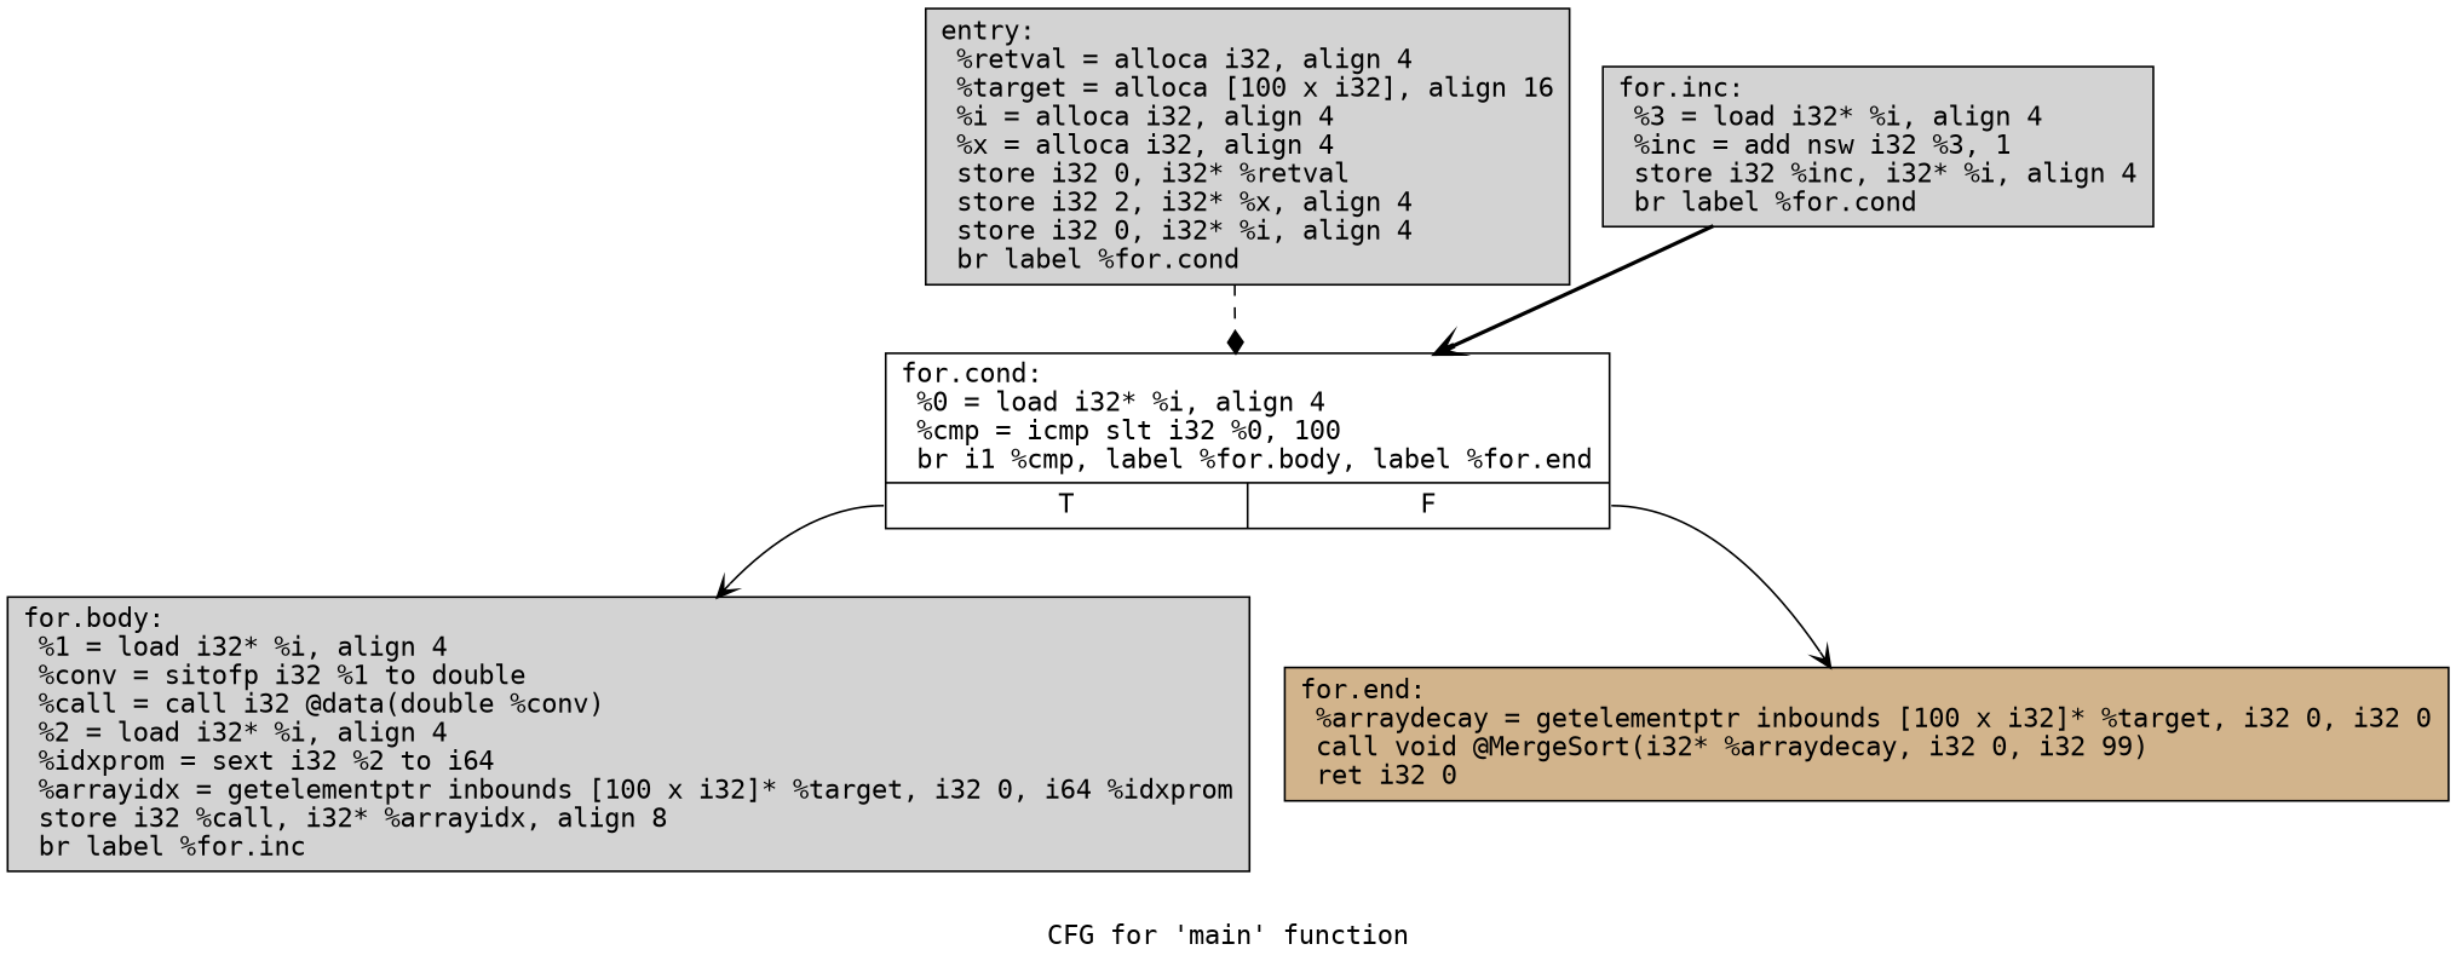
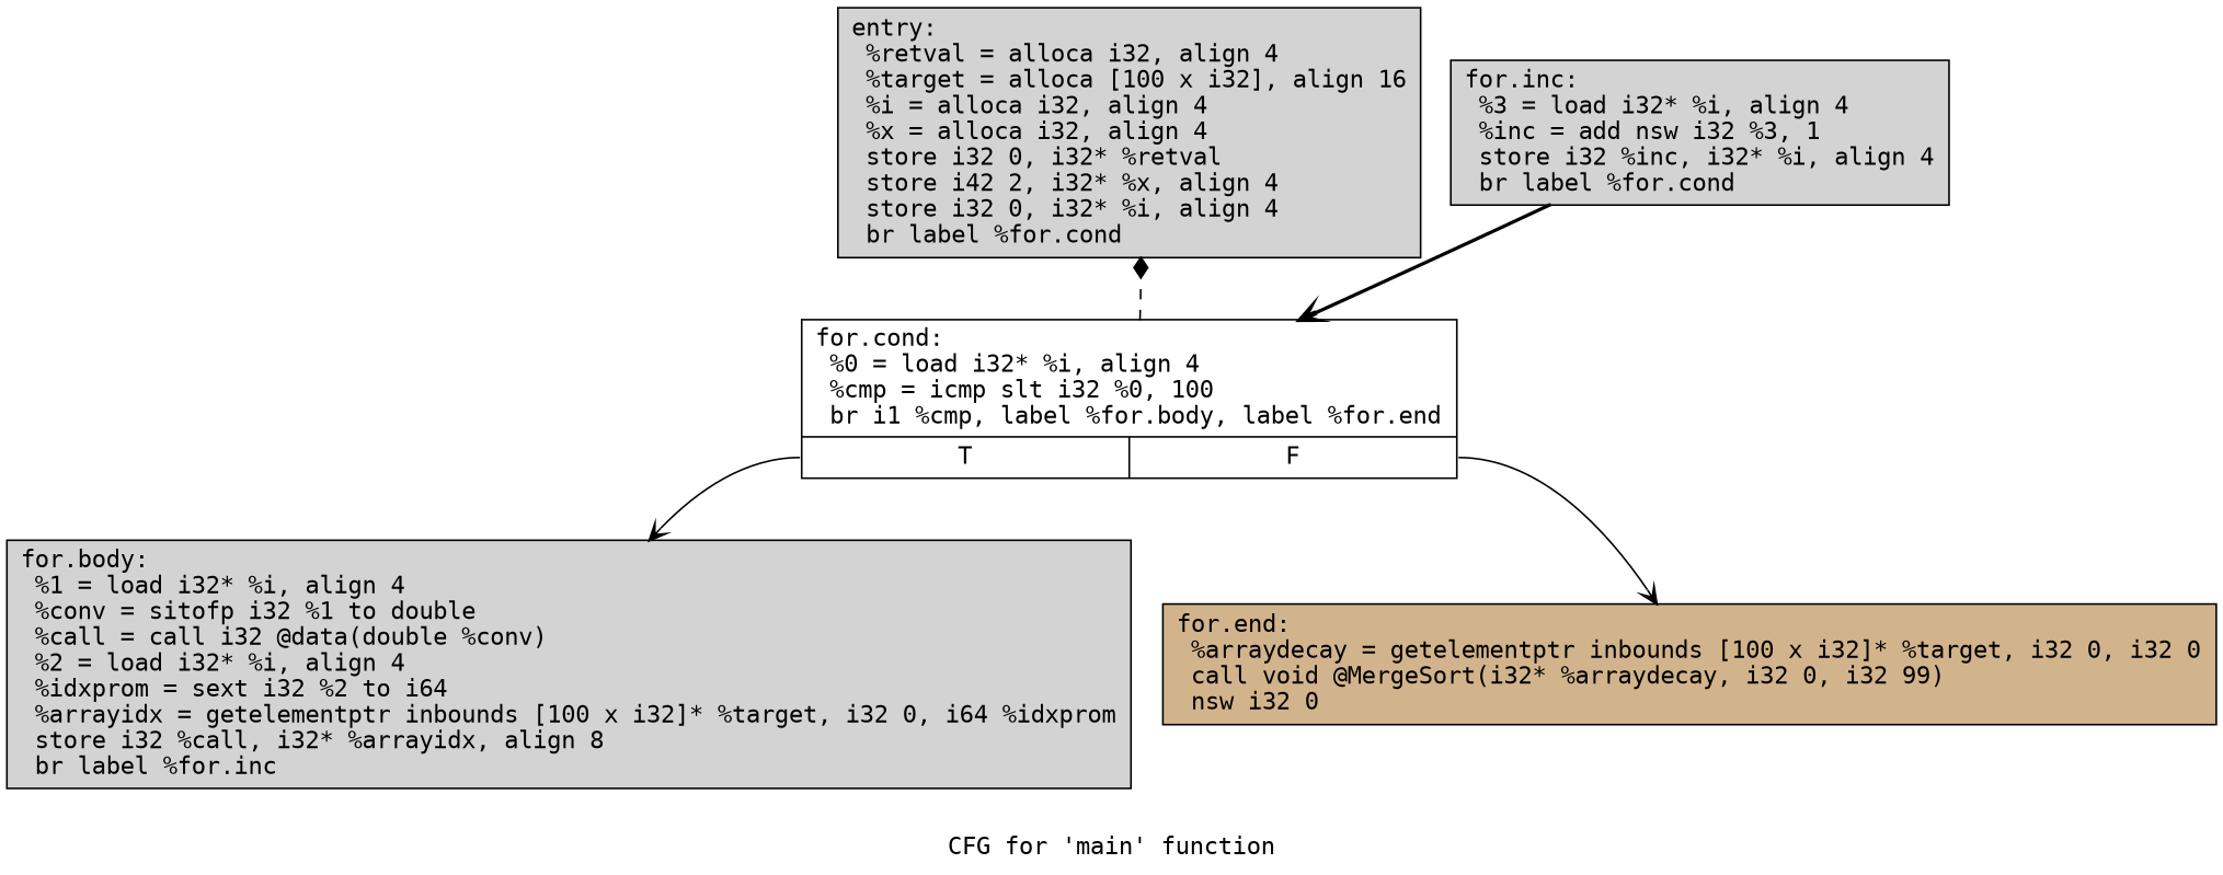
  digraph {
    fontname="DejaVu Sans Mono"
    label="CFG for 'main' function"
    node [fillcolor=lightgrey fontname="DejaVu Sans Mono" shape=record style=filled]
    edge [arrowhead=vee fontname="DejaVu Sans Mono" style=solid]
-   n1 [label="{entry:\l  %retval = alloca i32, align 4\l  %target = alloca [100 x i32], align 16\l  %i = alloca i32, align 4\l  %x = alloca i32, align 4\l  store i32 0, i32* %retval\l  store i32 2, i32* %x, align 4\l  store i32 0, i32* %i, align 4\l  br label %for.cond\l}"]
+   n1 [label="{entry:\l  %retval = alloca i32, align 4\l  %target = alloca [100 x i32], align 16\l  %i = alloca i32, align 4\l  %x = alloca i32, align 4\l  store i32 0, i32* %retval\l  store i42 2, i32* %x, align 4\l  store i32 0, i32* %i, align 4\l  br label %for.cond\l}"]
    n2 [fillcolor=white label="{for.cond:                                         \l  %0 = load i32* %i, align 4\l  %cmp = icmp slt i32 %0, 100\l  br i1 %cmp, label %for.body, label %for.end\l|{<s0>T|<s1>F}}"]
    n3 [label="{for.body:                                         \l  %1 = load i32* %i, align 4\l  %conv = sitofp i32 %1 to double\l  %call = call i32 @data(double %conv)\l  %2 = load i32* %i, align 4\l  %idxprom = sext i32 %2 to i64\l  %arrayidx = getelementptr inbounds [100 x i32]* %target, i32 0, i64 %idxprom\l  store i32 %call, i32* %arrayidx, align 8\l  br label %for.inc\l}"]
-   n4 [fillcolor=tan label="{for.end:                                          \l  %arraydecay = getelementptr inbounds [100 x i32]* %target, i32 0, i32 0\l  call void @MergeSort(i32* %arraydecay, i32 0, i32 99)\l  ret i32 0\l}"]
+   n4 [fillcolor=tan label="{for.end:                                          \l  %arraydecay = getelementptr inbounds [100 x i32]* %target, i32 0, i32 0\l  call void @MergeSort(i32* %arraydecay, i32 0, i32 99)\l  nsw i32 0\l}"]
    n5 [label="{for.inc:                                          \l  %3 = load i32* %i, align 4\l  %inc = add nsw i32 %3, 1\l  store i32 %inc, i32* %i, align 4\l  br label %for.cond\l}"]
-   n1 -> n2 [arrowhead=diamond style=dashed]
+   n2 -> n1 [arrowhead=diamond style=dashed]
    n2 -> n3 [tailport=s0]
    n2 -> n4 [tailport=s1]
    n5 -> n2 [style=bold]
  }
